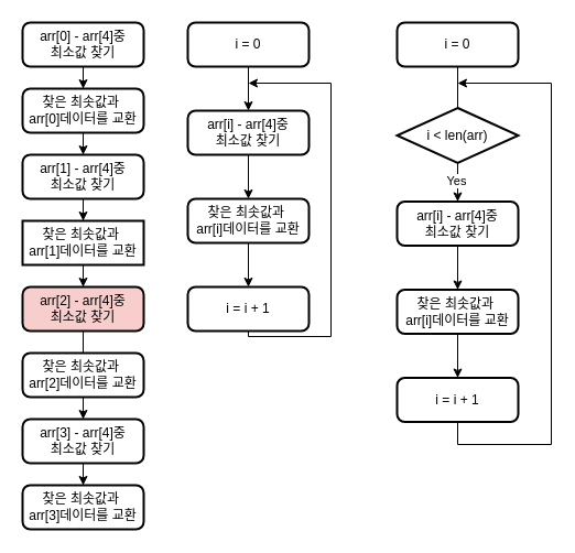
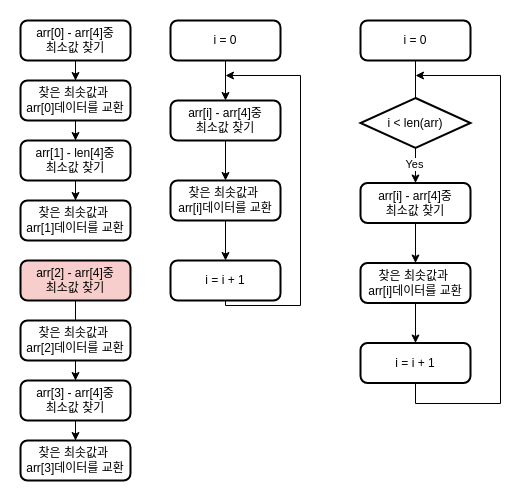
  <mxCell id="0" />
  <mxCell id="1" parent="0" />
  <mxCell id="2" value="" style="edgeStyle=orthogonalEdgeStyle;rounded=0;orthogonalLoop=1;jettySize=auto;html=1;" edge="1" parent="1" source="3" target="5"><mxGeometry relative="1" as="geometry" /></mxCell>
  <mxCell id="3" value="arr[0] - arr[4]중&lt;br&gt;최소값 찾기" style="rounded=1;whiteSpace=wrap;html=1;absoluteArcSize=1;arcSize=14;strokeWidth=2;" vertex="1" parent="1"><mxGeometry x="20" y="20" width="110" height="40" as="geometry" /></mxCell>
  <mxCell id="4" style="edgeStyle=orthogonalEdgeStyle;rounded=0;orthogonalLoop=1;jettySize=auto;html=1;entryX=0.5;entryY=0;entryDx=0;entryDy=0;" edge="1" parent="1" source="5" target="7"><mxGeometry relative="1" as="geometry" /></mxCell>
  <mxCell id="5" value="찾은 최솟값과&amp;nbsp;&lt;br&gt;arr[0]데이터를 교환" style="rounded=1;whiteSpace=wrap;html=1;absoluteArcSize=1;arcSize=14;strokeWidth=2;" vertex="1" parent="1"><mxGeometry x="20" y="80" width="110" height="40" as="geometry" /></mxCell>
  <mxCell id="6" value="" style="edgeStyle=orthogonalEdgeStyle;rounded=0;orthogonalLoop=1;jettySize=auto;html=1;" edge="1" parent="1" source="7" target="9"><mxGeometry relative="1" as="geometry" /></mxCell>
- <mxCell id="7" value="arr[1] - arr[4]중&lt;br&gt;최소값 찾기" style="rounded=1;whiteSpace=wrap;html=1;absoluteArcSize=1;arcSize=14;strokeWidth=2;" vertex="1" parent="1"><mxGeometry x="20" y="140" width="110" height="40" as="geometry" /></mxCell>
- <mxCell id="8" style="edgeStyle=orthogonalEdgeStyle;rounded=0;orthogonalLoop=1;jettySize=auto;html=1;entryX=0.5;entryY=0;entryDx=0;entryDy=0;" edge="1" parent="1" source="9" target="11"><mxGeometry relative="1" as="geometry" /></mxCell>
- <mxCell id="9" value="찾은 최솟값과&amp;nbsp;&lt;br&gt;arr[1]데이터를 교환" style="whiteSpace=wrap;html=1;absoluteArcSize=1;arcSize=14;strokeWidth=2;rounded=0;" vertex="1" parent="1"><mxGeometry x="20" y="200" width="110" height="40" as="geometry" /></mxCell>
+ <mxCell id="7" value="arr[1] - len[4]중&lt;br&gt;최소값 찾기" style="rounded=1;whiteSpace=wrap;html=1;absoluteArcSize=1;arcSize=14;strokeWidth=2;" vertex="1" parent="1"><mxGeometry x="20" y="140" width="110" height="40" as="geometry" /></mxCell>
+ <mxCell id="9" value="찾은 최솟값과&amp;nbsp;&lt;br&gt;arr[1]데이터를 교환" style="rounded=1;whiteSpace=wrap;html=1;absoluteArcSize=1;arcSize=14;strokeWidth=2;" vertex="1" parent="1"><mxGeometry x="20" y="200" width="110" height="40" as="geometry" /></mxCell>
  <mxCell id="10" value="" style="edgeStyle=orthogonalEdgeStyle;rounded=0;orthogonalLoop=1;jettySize=auto;html=1;endArrow=none;" edge="1" parent="1" source="11" target="13"><mxGeometry relative="1" as="geometry" /></mxCell>
  <mxCell id="11" value="arr[2] - arr[4]중&lt;br&gt;최소값 찾기" style="rounded=1;whiteSpace=wrap;html=1;absoluteArcSize=1;arcSize=14;strokeWidth=2;fillColor=#f8cecc;" vertex="1" parent="1"><mxGeometry x="20" y="260" width="110" height="40" as="geometry" /></mxCell>
  <mxCell id="12" style="edgeStyle=orthogonalEdgeStyle;rounded=0;orthogonalLoop=1;jettySize=auto;html=1;entryX=0.5;entryY=0;entryDx=0;entryDy=0;" edge="1" parent="1" source="13" target="15"><mxGeometry relative="1" as="geometry" /></mxCell>
  <mxCell id="13" value="찾은 최솟값과&amp;nbsp;&lt;br&gt;arr[2]데이터를 교환" style="rounded=1;whiteSpace=wrap;html=1;absoluteArcSize=1;arcSize=14;strokeWidth=2;" vertex="1" parent="1"><mxGeometry x="20" y="320" width="110" height="40" as="geometry" /></mxCell>
  <mxCell id="14" value="" style="edgeStyle=orthogonalEdgeStyle;rounded=0;orthogonalLoop=1;jettySize=auto;html=1;" edge="1" parent="1" source="15" target="16"><mxGeometry relative="1" as="geometry" /></mxCell>
  <mxCell id="15" value="arr[3] - arr[4]중&lt;br&gt;최소값 찾기" style="rounded=1;whiteSpace=wrap;html=1;absoluteArcSize=1;arcSize=14;strokeWidth=2;" vertex="1" parent="1"><mxGeometry x="20" y="380" width="110" height="40" as="geometry" /></mxCell>
  <mxCell id="16" value="찾은 최솟값과&amp;nbsp;&lt;br&gt;arr[3]데이터를 교환" style="rounded=1;whiteSpace=wrap;html=1;absoluteArcSize=1;arcSize=14;strokeWidth=2;" vertex="1" parent="1"><mxGeometry x="20" y="440" width="110" height="40" as="geometry" /></mxCell>
  <mxCell id="17" value="" style="edgeStyle=orthogonalEdgeStyle;rounded=0;orthogonalLoop=1;jettySize=auto;html=1;" edge="1" parent="1" source="18" target="20"><mxGeometry relative="1" as="geometry" /></mxCell>
  <mxCell id="18" value="arr[i] - arr[4]중&lt;br&gt;최소값 찾기" style="rounded=1;whiteSpace=wrap;html=1;absoluteArcSize=1;arcSize=14;strokeWidth=2;" vertex="1" parent="1"><mxGeometry x="170" y="100" width="110" height="40" as="geometry" /></mxCell>
  <mxCell id="19" value="" style="edgeStyle=orthogonalEdgeStyle;rounded=0;orthogonalLoop=1;jettySize=auto;html=1;" edge="1" parent="1" source="20" target="24"><mxGeometry relative="1" as="geometry" /></mxCell>
  <mxCell id="20" value="찾은 최솟값과&amp;nbsp;&lt;br&gt;arr[i]데이터를 교환" style="rounded=1;whiteSpace=wrap;html=1;absoluteArcSize=1;arcSize=14;strokeWidth=2;" vertex="1" parent="1"><mxGeometry x="170" y="180" width="110" height="40" as="geometry" /></mxCell>
  <mxCell id="21" style="edgeStyle=orthogonalEdgeStyle;rounded=0;orthogonalLoop=1;jettySize=auto;html=1;entryX=0.5;entryY=0;entryDx=0;entryDy=0;" edge="1" parent="1" source="22" target="18"><mxGeometry relative="1" as="geometry" /></mxCell>
  <mxCell id="22" value="i = 0" style="rounded=1;whiteSpace=wrap;html=1;absoluteArcSize=1;arcSize=14;strokeWidth=2;" vertex="1" parent="1"><mxGeometry x="170" y="20" width="110" height="40" as="geometry" /></mxCell>
  <mxCell id="23" style="edgeStyle=orthogonalEdgeStyle;rounded=0;orthogonalLoop=1;jettySize=auto;html=1;" edge="1" parent="1" source="24"><mxGeometry relative="1" as="geometry"><mxPoint x="225" y="75" as="targetPoint" /><Array as="points"><mxPoint x="225" y="305" /><mxPoint x="300" y="305" /><mxPoint x="300" y="75" /></Array></mxGeometry></mxCell>
  <mxCell id="24" value="i = i + 1" style="rounded=1;whiteSpace=wrap;html=1;absoluteArcSize=1;arcSize=14;strokeWidth=2;" vertex="1" parent="1"><mxGeometry x="170" y="260" width="110" height="40" as="geometry" /></mxCell>
  <mxCell id="25" value="" style="edgeStyle=orthogonalEdgeStyle;rounded=0;orthogonalLoop=1;jettySize=auto;html=1;" edge="1" parent="1" source="26" target="28"><mxGeometry relative="1" as="geometry" /></mxCell>
  <mxCell id="26" value="arr[i] - arr[4]중&lt;br&gt;최소값 찾기" style="rounded=1;whiteSpace=wrap;html=1;absoluteArcSize=1;arcSize=14;strokeWidth=2;" vertex="1" parent="1"><mxGeometry x="360" y="182.5" width="110" height="40" as="geometry" /></mxCell>
  <mxCell id="27" value="" style="edgeStyle=orthogonalEdgeStyle;rounded=0;orthogonalLoop=1;jettySize=auto;html=1;" edge="1" parent="1" source="28" target="33"><mxGeometry relative="1" as="geometry" /></mxCell>
  <mxCell id="28" value="찾은 최솟값과&amp;nbsp;&lt;br&gt;arr[i]데이터를 교환" style="rounded=1;whiteSpace=wrap;html=1;absoluteArcSize=1;arcSize=14;strokeWidth=2;" vertex="1" parent="1"><mxGeometry x="360" y="262.5" width="110" height="40" as="geometry" /></mxCell>
  <mxCell id="29" style="edgeStyle=orthogonalEdgeStyle;rounded=0;orthogonalLoop=1;jettySize=auto;html=1;entryX=0.5;entryY=0;entryDx=0;entryDy=0;startArrow=none;" edge="1" parent="1" source="34" target="26"><mxGeometry relative="1" as="geometry" /></mxCell>
  <mxCell id="30" value="Yes" style="edgeLabel;html=1;align=center;verticalAlign=middle;resizable=0;points=[];" vertex="1" connectable="0" parent="29"><mxGeometry x="-0.28" y="-2" relative="1" as="geometry"><mxPoint as="offset" /></mxGeometry></mxCell>
  <mxCell id="31" value="i = 0" style="rounded=1;whiteSpace=wrap;html=1;absoluteArcSize=1;arcSize=14;strokeWidth=2;" vertex="1" parent="1"><mxGeometry x="360" y="20" width="110" height="40" as="geometry" /></mxCell>
  <mxCell id="32" style="edgeStyle=orthogonalEdgeStyle;rounded=0;orthogonalLoop=1;jettySize=auto;html=1;" edge="1" parent="1" source="33"><mxGeometry relative="1" as="geometry"><mxPoint x="415" y="75" as="targetPoint" /><Array as="points"><mxPoint x="415" y="403" /><mxPoint x="500" y="403" /><mxPoint x="500" y="75" /></Array></mxGeometry></mxCell>
  <mxCell id="33" value="i = i + 1" style="rounded=1;whiteSpace=wrap;html=1;absoluteArcSize=1;arcSize=14;strokeWidth=2;" vertex="1" parent="1"><mxGeometry x="360" y="342.5" width="110" height="40" as="geometry" /></mxCell>
  <mxCell id="34" value="i &amp;lt; len(arr)" style="strokeWidth=2;html=1;shape=mxgraph.flowchart.decision;whiteSpace=wrap;" vertex="1" parent="1"><mxGeometry x="360" y="97.5" width="110" height="50" as="geometry" /></mxCell>
  <mxCell id="35" value="" style="edgeStyle=orthogonalEdgeStyle;rounded=0;orthogonalLoop=1;jettySize=auto;html=1;entryX=0.5;entryY=0;entryDx=0;entryDy=0;endArrow=none;" edge="1" parent="1" source="31" target="34"><mxGeometry relative="1" as="geometry"><mxPoint x="415" y="60" as="sourcePoint" /><mxPoint x="415" y="222.5" as="targetPoint" /></mxGeometry></mxCell>
